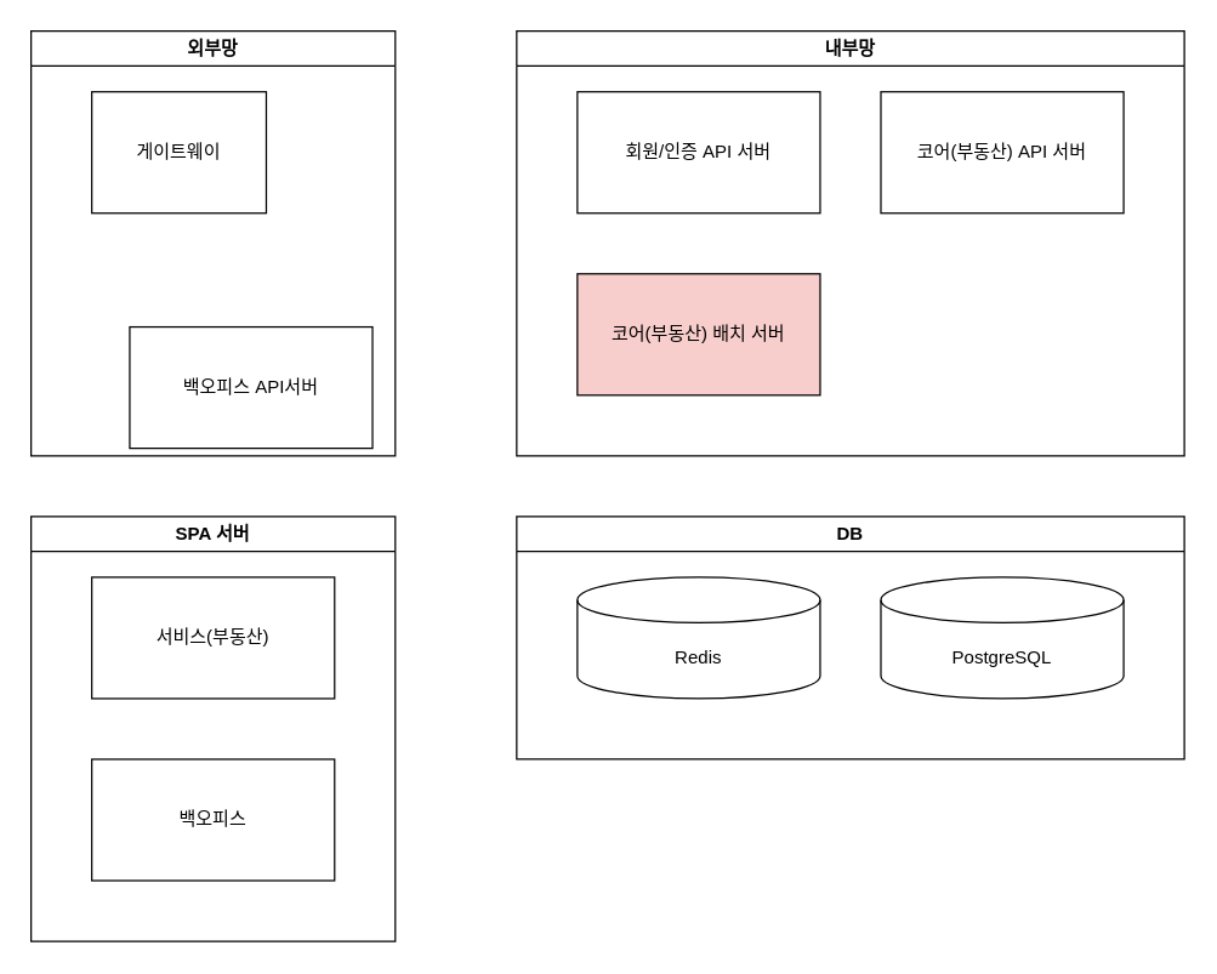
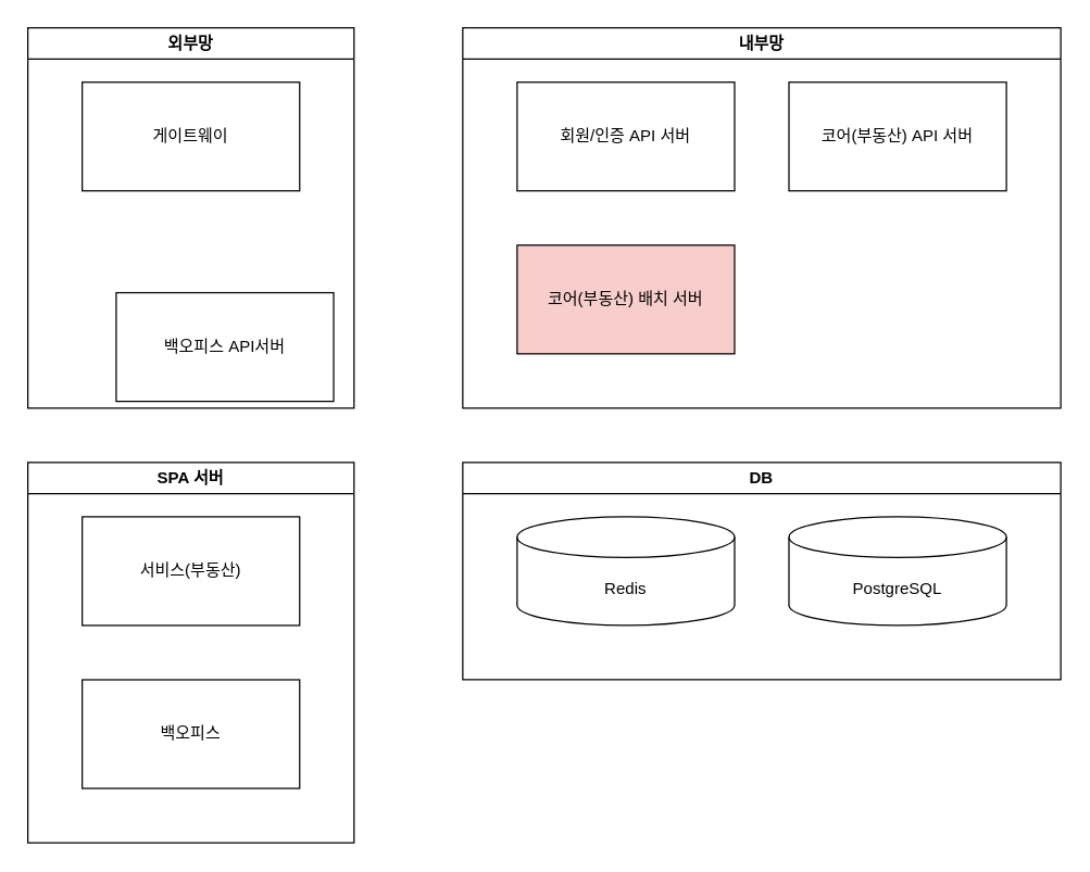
  <mxCell id="0" />
  <mxCell id="1" parent="0" />
  <mxCell id="2" value="회원/인증 API 서버" style="rounded=0;whiteSpace=wrap;html=1;" vertex="1" parent="1"><mxGeometry x="380" y="60" width="160" height="80" as="geometry" /></mxCell>
  <mxCell id="3" value="내부망" style="swimlane;whiteSpace=wrap;html=1;" vertex="1" parent="1"><mxGeometry x="340" y="20" width="440" height="280" as="geometry" /></mxCell>
  <mxCell id="4" value="코어(부동산) API 서버" style="rounded=0;whiteSpace=wrap;html=1;" vertex="1" parent="3"><mxGeometry x="240" y="40" width="160" height="80" as="geometry" /></mxCell>
  <mxCell id="5" value="코어(부동산) 배치 서버" style="rounded=0;whiteSpace=wrap;html=1;fillColor=#f8cecc;" vertex="1" parent="3"><mxGeometry x="40" y="160" width="160" height="80" as="geometry" /></mxCell>
  <mxCell id="6" value="외부망" style="swimlane;whiteSpace=wrap;html=1;" vertex="1" parent="1"><mxGeometry x="20" y="20" width="240" height="280" as="geometry" /></mxCell>
- <mxCell id="7" value="게이트웨이" style="rounded=0;whiteSpace=wrap;html=1;" vertex="1" parent="6"><mxGeometry x="40" y="40" width="115" height="80" as="geometry" /></mxCell>
+ <mxCell id="7" value="게이트웨이" style="rounded=0;whiteSpace=wrap;html=1;" vertex="1" parent="6"><mxGeometry x="40" y="40" width="160" height="80" as="geometry" /></mxCell>
  <mxCell id="8" value="백오피스 API서버" style="rounded=0;whiteSpace=wrap;html=1;" vertex="1" parent="6"><mxGeometry x="65" y="195" width="160" height="80" as="geometry" /></mxCell>
  <mxCell id="9" value="DB" style="swimlane;whiteSpace=wrap;html=1;" vertex="1" parent="1"><mxGeometry x="340" y="340" width="440" height="160" as="geometry" /></mxCell>
  <mxCell id="10" value="Redis" style="shape=cylinder3;whiteSpace=wrap;html=1;boundedLbl=1;backgroundOutline=1;size=15;" vertex="1" parent="9"><mxGeometry x="40" y="40" width="160" height="80" as="geometry" /></mxCell>
  <mxCell id="11" value="PostgreSQL" style="shape=cylinder3;whiteSpace=wrap;html=1;boundedLbl=1;backgroundOutline=1;size=15;" vertex="1" parent="9"><mxGeometry x="240" y="40" width="160" height="80" as="geometry" /></mxCell>
  <mxCell id="12" value="SPA 서버" style="swimlane;whiteSpace=wrap;html=1;" vertex="1" parent="1"><mxGeometry x="20" y="340" width="240" height="280" as="geometry" /></mxCell>
  <mxCell id="13" value="서비스(부동산)" style="rounded=0;whiteSpace=wrap;html=1;" vertex="1" parent="12"><mxGeometry x="40" y="40" width="160" height="80" as="geometry" /></mxCell>
  <mxCell id="14" value="백오피스" style="rounded=0;whiteSpace=wrap;html=1;" vertex="1" parent="12"><mxGeometry x="40" y="160" width="160" height="80" as="geometry" /></mxCell>
